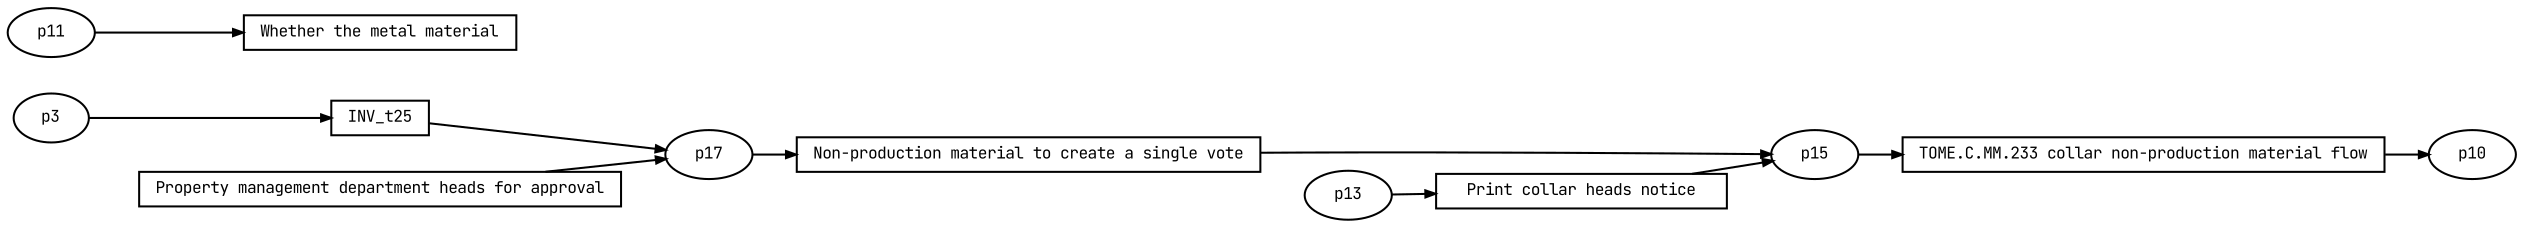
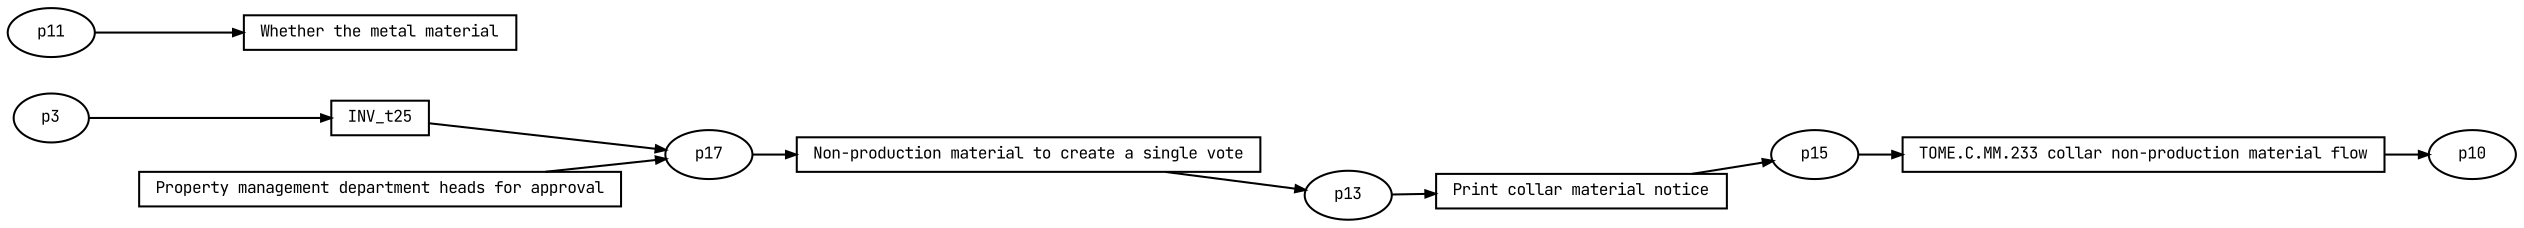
  digraph {
    fontname="JetBrains Mono"
    fontsize=8
    rankdir=LR
    ranksep=.3
    remincross=true
    node [fontname="JetBrains Mono" fontsize=8 shape=box]
    edge [arrowsize=0.5 fontname="JetBrains Mono"]
-   n1 [height=.2 label="Print collar heads notice" width=.2]
+   n1 [height=.2 label="Print collar material notice" width=.2]
    n2 [height=.2 label=p15 shape=oval width=.2]
    n3 [height=.2 label="TOME.C.MM.233 collar non-production material flow" width=.2]
    n4 [height=.2 label="Whether the metal material" width=.2]
    n5 [height=.2 label=p3 shape=oval width=.2]
    n6 [height=.2 label=INV_t25 width=.2]
    n7 [height=.2 label="Property management department heads for approval" width=.2]
    n8 [height=.2 label=p17 shape=oval width=.2]
    n9 [height=.2 label="Non-production material to create a single vote" width=.2]
    n10 [height=.2 label=p13 shape=oval width=.2]
    n11 [height=.2 label=p10 shape=oval width=.2]
    n12 [height=.2 label=p11 shape=oval width=.2]
    n1 -> n2
    n2 -> n3
    n3 -> n11
    n5 -> n6
    n6 -> n8
    n7 -> n8
    n8 -> n9
-   n9 -> n2
+   n9 -> n10
    n10 -> n1
    n12 -> n4
  }
